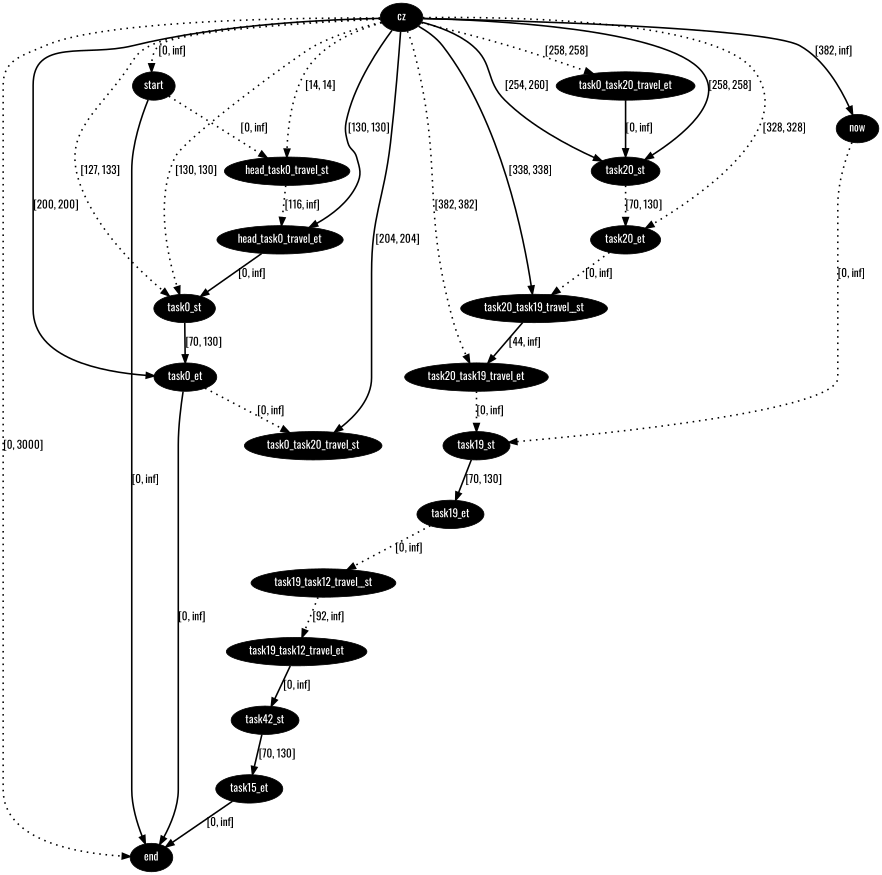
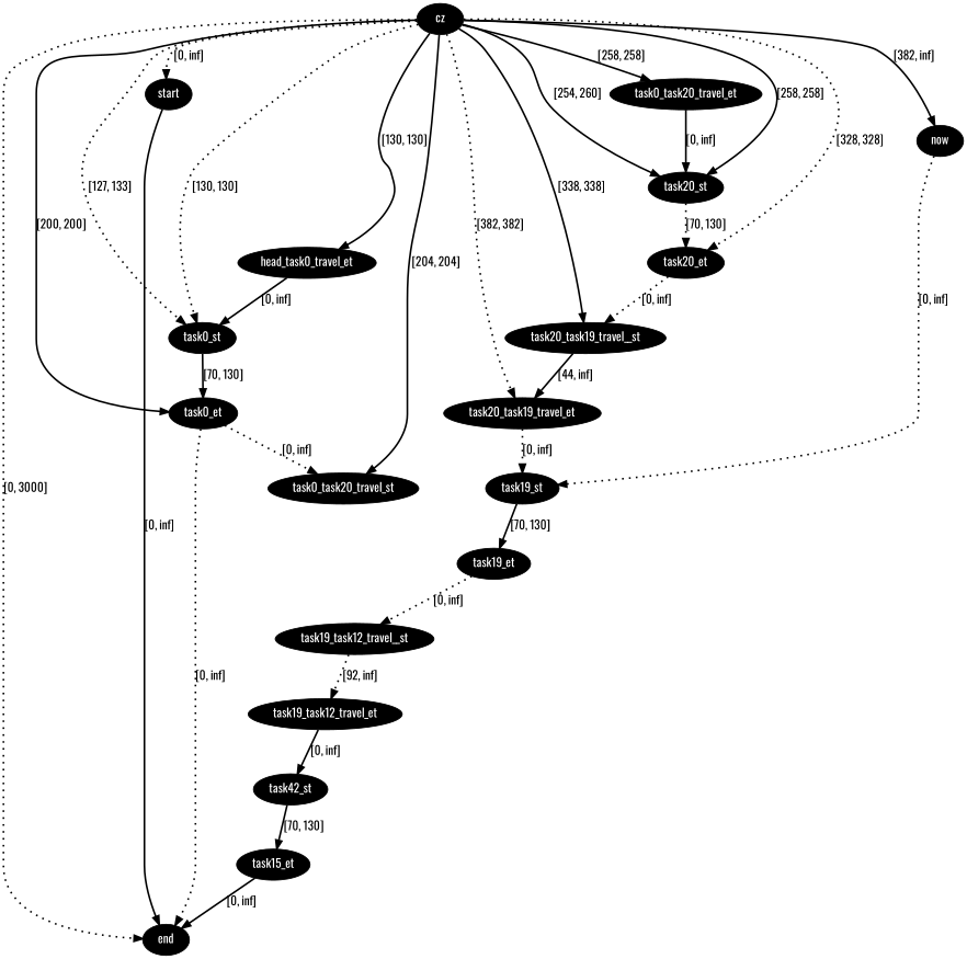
  digraph {
    fontname=Oswald
    node [fillcolor=black fontcolor=white fontname=Oswald style=filled]
    edge [color=black fontname=Oswald penwidth=2 style=solid]
    n1 [label=cz]
    n2 [label=start]
    n3 [label=now]
    n4 [label=end]
-   n5 [label=head_task0_travel_st]
    n6 [label=head_task0_travel_et]
    n7 [label=task0_st]
    n8 [label=task0_et]
    n9 [label=task20_st]
    n10 [label=task20_et]
    n11 [label=task0_task20_travel_st]
    n12 [label=task0_task20_travel_et]
    n13 [label=task20_task19_travel__st]
    n14 [label=task20_task19_travel_et]
    n15 [label=task19_st]
    n16 [label=task19_et]
    n17 [label=task42_st]
    n18 [label=task15_et]
    n19 [label=task19_task12_travel__st]
    n20 [label=task19_task12_travel_et]
    n1 -> n2 [label="[0, inf]" style=dotted]
    n1 -> n3 [label="[382, inf]"]
    n1 -> n4 [label="[0, 3000]" style=dotted]
-   n1 -> n5 [label="[14, 14]" style=dotted]
    n1 -> n6 [label="[130, 130]"]
    n1 -> n7 [label="[130, 130]" style=dotted]
    n1 -> n7 [label="[127, 133]" style=dotted]
    n1 -> n8 [label="[200, 200]"]
    n1 -> n9 [label="[258, 258]"]
    n1 -> n9 [label="[254, 260]"]
    n1 -> n10 [label="[328, 328]" style=dotted]
    n1 -> n11 [label="[204, 204]"]
-   n1 -> n12 [label="[258, 258]" style=dotted]
+   n1 -> n12 [label="[258, 258]"]
    n1 -> n13 [label="[338, 338]"]
    n1 -> n14 [label="[382, 382]" style=dotted]
    n2 -> n4 [label="[0, inf]"]
-   n2 -> n5 [label="[0, inf]" style=dotted]
    n3 -> n15 [label="[0, inf]" style=dotted]
-   n5 -> n6 [label="[116, inf]" style=dotted]
    n6 -> n7 [label="[0, inf]"]
    n7 -> n8 [label="[70, 130]"]
-   n8 -> n4 [label="[0, inf]"]
+   n8 -> n4 [label="[0, inf]" style=dotted]
    n8 -> n11 [label="[0, inf]" style=dotted]
    n9 -> n10 [label="[70, 130]" style=dotted]
    n10 -> n13 [label="[0, inf]" style=dotted]
    n12 -> n9 [label="[0, inf]"]
    n13 -> n14 [label="[44, inf]"]
    n14 -> n15 [label="[0, inf]" style=dotted]
    n15 -> n16 [label="[70, 130]"]
    n16 -> n19 [label="[0, inf]" style=dotted]
    n17 -> n18 [label="[70, 130]"]
    n18 -> n4 [label="[0, inf]"]
    n19 -> n20 [label="[92, inf]" style=dotted]
    n20 -> n17 [label="[0, inf]"]
  }
